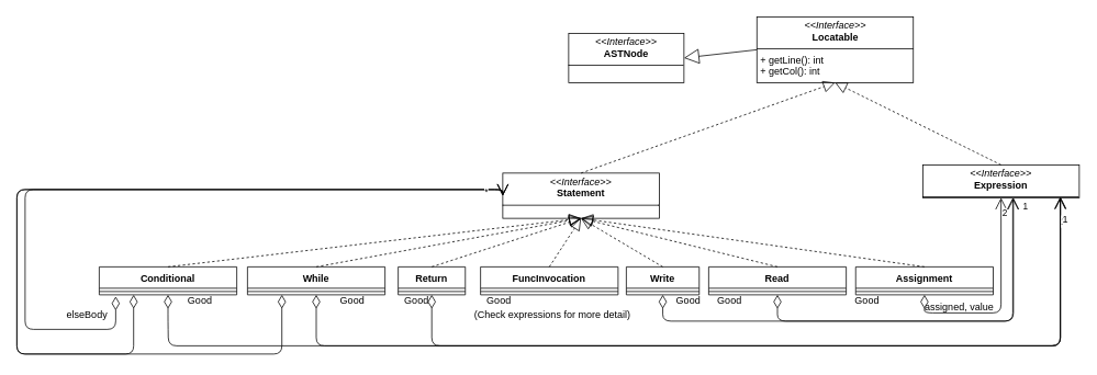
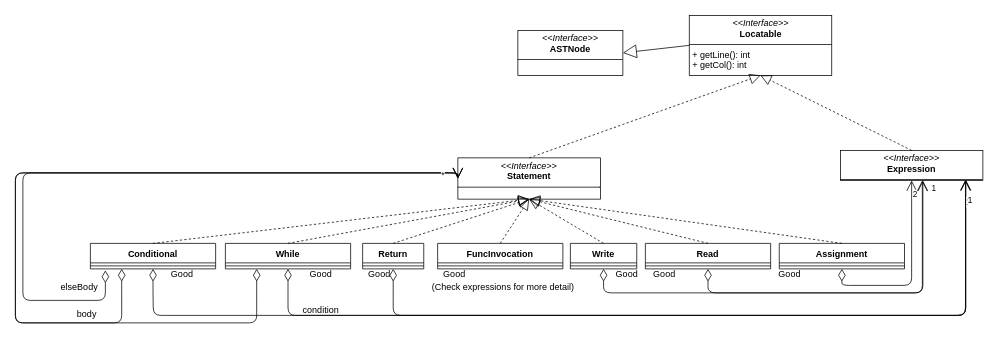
  <mxCell id="0" />
  <mxCell id="1" parent="0" />
  <mxCell id="2" value="Assignment" style="swimlane;fontStyle=1;align=center;verticalAlign=top;childLayout=stackLayout;horizontal=1;startSize=26;horizontalStack=0;resizeParent=1;resizeParentMax=0;resizeLast=0;collapsible=1;marginBottom=0;" parent="1" vertex="1"><mxGeometry x="1038.5" y="324" width="167" height="34" as="geometry"><mxRectangle x="300" y="334" width="100" height="30" as="alternateBounds" /></mxGeometry></mxCell>
  <mxCell id="3" value="" style="line;strokeWidth=1;fillColor=none;align=left;verticalAlign=middle;spacingTop=-1;spacingLeft=3;spacingRight=3;rotatable=0;labelPosition=right;points=[];portConstraint=eastwest;" parent="2" vertex="1"><mxGeometry y="26" width="167" height="8" as="geometry" /></mxCell>
  <mxCell id="4" value="&lt;p style=&quot;margin:0px;margin-top:4px;text-align:center;&quot;&gt;&lt;i&gt;&amp;lt;&amp;lt;Interface&amp;gt;&amp;gt;&lt;/i&gt;&lt;br&gt;&lt;b&gt;Expression&lt;/b&gt;&lt;/p&gt;&lt;hr size=&quot;1&quot; style=&quot;border-style:solid;&quot;&gt;&lt;p style=&quot;margin:0px;margin-left:4px;&quot;&gt;&lt;br&gt;&lt;/p&gt;" style="verticalAlign=top;align=left;overflow=fill;html=1;whiteSpace=wrap;" parent="1" vertex="1"><mxGeometry x="1120" y="200" width="190" height="40" as="geometry" /></mxCell>
  <mxCell id="5" value="2" style="endArrow=open;html=1;endSize=12;startArrow=diamondThin;startSize=14;startFill=0;edgeStyle=orthogonalEdgeStyle;align=left;verticalAlign=bottom;exitX=0.5;exitY=1;exitDx=0;exitDy=0;entryX=0.5;entryY=1;entryDx=0;entryDy=0;" parent="1" source="2" target="4" edge="1"><mxGeometry x="0.78" relative="1" as="geometry"><mxPoint x="1097" y="389" as="sourcePoint" /><mxPoint x="1167" y="480" as="targetPoint" /><mxPoint as="offset" /><Array as="points"><mxPoint x="1122" y="380" /><mxPoint x="1215" y="380" /></Array></mxGeometry></mxCell>
  <mxCell id="6" value="&lt;p style=&quot;margin:0px;margin-top:4px;text-align:center;&quot;&gt;&lt;i&gt;&amp;lt;&amp;lt;Interface&amp;gt;&amp;gt;&lt;/i&gt;&lt;br&gt;&lt;b&gt;Statement&lt;/b&gt;&lt;/p&gt;&lt;hr size=&quot;1&quot; style=&quot;border-style:solid;&quot;&gt;&lt;p style=&quot;margin:0px;margin-left:4px;&quot;&gt;&lt;br&gt;&lt;/p&gt;" style="verticalAlign=top;align=left;overflow=fill;html=1;whiteSpace=wrap;" parent="1" vertex="1"><mxGeometry x="610" y="210" width="190" height="55" as="geometry" /></mxCell>
  <mxCell id="7" value="" style="endArrow=block;dashed=1;endFill=0;endSize=12;html=1;entryX=0.5;entryY=1;entryDx=0;entryDy=0;exitX=0.5;exitY=0;exitDx=0;exitDy=0;" parent="1" source="2" target="6" edge="1"><mxGeometry width="160" relative="1" as="geometry"><mxPoint x="880" y="460" as="sourcePoint" /><mxPoint x="1040" y="460" as="targetPoint" /></mxGeometry></mxCell>
  <mxCell id="8" value="&lt;p style=&quot;margin:0px;margin-top:4px;text-align:center;&quot;&gt;&lt;i&gt;&amp;lt;&amp;lt;Interface&amp;gt;&amp;gt;&lt;/i&gt;&lt;br&gt;&lt;b&gt;ASTNode&lt;/b&gt;&lt;/p&gt;&lt;hr size=&quot;1&quot; style=&quot;border-style:solid;&quot;&gt;&lt;p style=&quot;margin:0px;margin-left:4px;&quot;&gt;&lt;br&gt;&lt;/p&gt;" style="verticalAlign=top;align=left;overflow=fill;html=1;whiteSpace=wrap;" parent="1" vertex="1"><mxGeometry x="690" y="40" width="140" height="60" as="geometry" /></mxCell>
  <mxCell id="9" value="" style="endArrow=block;endSize=16;endFill=0;html=1;entryX=1;entryY=0.5;entryDx=0;entryDy=0;exitX=0;exitY=0.5;exitDx=0;exitDy=0;" parent="1" source="10" target="8" edge="1"><mxGeometry width="160" relative="1" as="geometry"><mxPoint x="1158.5" y="129.66" as="sourcePoint" /><mxPoint x="1318.5" y="129.66" as="targetPoint" /></mxGeometry></mxCell>
  <mxCell id="10" value="&lt;p style=&quot;margin:0px;margin-top:4px;text-align:center;&quot;&gt;&lt;i&gt;&amp;lt;&amp;lt;Interface&amp;gt;&amp;gt;&lt;/i&gt;&lt;br&gt;&lt;b&gt;Locatable&lt;/b&gt;&lt;/p&gt;&lt;div&gt;&lt;hr size=&quot;1&quot; style=&quot;border-style:solid;&quot;&gt;&lt;p style=&quot;margin:0px;margin-left:4px;&quot;&gt;+ getLine(): int&lt;/p&gt;&lt;p style=&quot;margin:0px;margin-left:4px;&quot;&gt;+ getCol(): int&lt;/p&gt;&lt;/div&gt;" style="verticalAlign=top;align=left;overflow=fill;html=1;whiteSpace=wrap;" parent="1" vertex="1"><mxGeometry x="918.5" y="20" width="190" height="80" as="geometry" /></mxCell>
  <mxCell id="11" value="" style="endArrow=block;dashed=1;endFill=0;endSize=12;html=1;entryX=0.5;entryY=1;entryDx=0;entryDy=0;exitX=0.5;exitY=0;exitDx=0;exitDy=0;" parent="1" source="6" target="10" edge="1"><mxGeometry width="160" relative="1" as="geometry"><mxPoint x="1024" y="360" as="sourcePoint" /><mxPoint x="1024" y="310" as="targetPoint" /></mxGeometry></mxCell>
  <mxCell id="12" value="" style="endArrow=block;dashed=1;endFill=0;endSize=12;html=1;entryX=0.5;entryY=1;entryDx=0;entryDy=0;exitX=0.5;exitY=0;exitDx=0;exitDy=0;" parent="1" source="4" target="10" edge="1"><mxGeometry width="160" relative="1" as="geometry"><mxPoint x="1024" y="210" as="sourcePoint" /><mxPoint x="1024" y="180" as="targetPoint" /></mxGeometry></mxCell>
  <mxCell id="13" value="Read" style="swimlane;fontStyle=1;align=center;verticalAlign=top;childLayout=stackLayout;horizontal=1;startSize=26;horizontalStack=0;resizeParent=1;resizeParentMax=0;resizeLast=0;collapsible=1;marginBottom=0;" parent="1" vertex="1"><mxGeometry x="860" y="324" width="167" height="34" as="geometry"><mxRectangle x="121.5" y="334" width="70" height="30" as="alternateBounds" /></mxGeometry></mxCell>
  <mxCell id="14" value="" style="line;strokeWidth=1;fillColor=none;align=left;verticalAlign=middle;spacingTop=-1;spacingLeft=3;spacingRight=3;rotatable=0;labelPosition=right;points=[];portConstraint=eastwest;" parent="13" vertex="1"><mxGeometry y="26" width="167" height="8" as="geometry" /></mxCell>
  <mxCell id="15" value="1" style="endArrow=open;html=1;endSize=12;startArrow=diamondThin;startSize=14;startFill=0;edgeStyle=orthogonalEdgeStyle;align=left;verticalAlign=bottom;exitX=0.5;exitY=1;exitDx=0;exitDy=0;" parent="1" source="13" edge="1"><mxGeometry x="0.915" y="-10" relative="1" as="geometry"><mxPoint x="1107" y="307" as="sourcePoint" /><mxPoint x="1230" y="240" as="targetPoint" /><mxPoint as="offset" /><Array as="points"><mxPoint x="944" y="390" /><mxPoint x="1230" y="390" /></Array></mxGeometry></mxCell>
  <mxCell id="16" value="" style="endArrow=block;dashed=1;endFill=0;endSize=12;html=1;entryX=0.5;entryY=1;entryDx=0;entryDy=0;exitX=0.5;exitY=0;exitDx=0;exitDy=0;" parent="1" source="13" target="6" edge="1"><mxGeometry width="160" relative="1" as="geometry"><mxPoint x="834.86" y="260" as="sourcePoint" /><mxPoint x="834.86" y="220" as="targetPoint" /></mxGeometry></mxCell>
  <mxCell id="17" value="FuncInvocation" style="swimlane;fontStyle=1;align=center;verticalAlign=top;childLayout=stackLayout;horizontal=1;startSize=26;horizontalStack=0;resizeParent=1;resizeParentMax=0;resizeLast=0;collapsible=1;marginBottom=0;" parent="1" vertex="1"><mxGeometry x="583" y="324" width="167" height="34" as="geometry" /></mxCell>
  <mxCell id="18" value="" style="line;strokeWidth=1;fillColor=none;align=left;verticalAlign=middle;spacingTop=-1;spacingLeft=3;spacingRight=3;rotatable=0;labelPosition=right;points=[];portConstraint=eastwest;" parent="17" vertex="1"><mxGeometry y="26" width="167" height="8" as="geometry" /></mxCell>
  <mxCell id="19" value="" style="endArrow=block;dashed=1;endFill=0;endSize=12;html=1;entryX=0.5;entryY=1;entryDx=0;entryDy=0;exitX=0.5;exitY=0;exitDx=0;exitDy=0;" parent="1" source="17" target="6" edge="1"><mxGeometry width="160" relative="1" as="geometry"><mxPoint x="845" y="334" as="sourcePoint" /><mxPoint x="1024" y="250" as="targetPoint" /></mxGeometry></mxCell>
  <mxCell id="20" value="While" style="swimlane;fontStyle=1;align=center;verticalAlign=top;childLayout=stackLayout;horizontal=1;startSize=26;horizontalStack=0;resizeParent=1;resizeParentMax=0;resizeLast=0;collapsible=1;marginBottom=0;" parent="1" vertex="1"><mxGeometry x="300" y="324" width="167" height="34" as="geometry" /></mxCell>
  <mxCell id="21" value="" style="line;strokeWidth=1;fillColor=none;align=left;verticalAlign=middle;spacingTop=-1;spacingLeft=3;spacingRight=3;rotatable=0;labelPosition=right;points=[];portConstraint=eastwest;" parent="20" vertex="1"><mxGeometry y="26" width="167" height="8" as="geometry" /></mxCell>
  <mxCell id="22" value="" style="endArrow=open;html=1;endSize=12;startArrow=diamondThin;startSize=14;startFill=0;edgeStyle=orthogonalEdgeStyle;align=left;verticalAlign=bottom;exitX=0.5;exitY=1;exitDx=0;exitDy=0;entryX=0.88;entryY=0.979;entryDx=0;entryDy=0;entryPerimeter=0;" parent="1" source="20" target="4" edge="1"><mxGeometry x="0.859" y="1" relative="1" as="geometry"><mxPoint x="484" y="394" as="sourcePoint" /><mxPoint x="1273" y="250" as="targetPoint" /><mxPoint as="offset" /><Array as="points"><mxPoint x="384" y="420" /><mxPoint x="1287" y="420" /></Array></mxGeometry></mxCell>
  <mxCell id="23" value="1" style="edgeLabel;html=1;align=center;verticalAlign=middle;resizable=0;points=[];fontSize=12;" parent="22" connectable="0" vertex="1"><mxGeometry x="0.948" y="-3" relative="1" as="geometry"><mxPoint as="offset" /></mxGeometry></mxCell>
  <mxCell id="24" value="" style="endArrow=block;dashed=1;endFill=0;endSize=12;html=1;entryX=0.5;entryY=1;entryDx=0;entryDy=0;exitX=0.5;exitY=0;exitDx=0;exitDy=0;" parent="1" source="20" target="6" edge="1"><mxGeometry width="160" relative="1" as="geometry"><mxPoint x="484" y="334" as="sourcePoint" /><mxPoint x="1024" y="250" as="targetPoint" /></mxGeometry></mxCell>
  <mxCell id="25" value="Conditional" style="swimlane;fontStyle=1;align=center;verticalAlign=top;childLayout=stackLayout;horizontal=1;startSize=26;horizontalStack=0;resizeParent=1;resizeParentMax=0;resizeLast=0;collapsible=1;marginBottom=0;" parent="1" vertex="1"><mxGeometry x="120" y="324" width="167" height="34" as="geometry" /></mxCell>
  <mxCell id="26" value="" style="line;strokeWidth=1;fillColor=none;align=left;verticalAlign=middle;spacingTop=-1;spacingLeft=3;spacingRight=3;rotatable=0;labelPosition=right;points=[];portConstraint=eastwest;" parent="25" vertex="1"><mxGeometry y="26" width="167" height="8" as="geometry" /></mxCell>
  <mxCell id="27" value="" style="endArrow=open;html=1;endSize=12;startArrow=diamondThin;startSize=14;startFill=0;edgeStyle=orthogonalEdgeStyle;align=left;verticalAlign=bottom;exitX=0.25;exitY=1;exitDx=0;exitDy=0;entryX=0;entryY=0.5;entryDx=0;entryDy=0;" parent="1" source="20" target="6" edge="1"><mxGeometry x="0.859" y="1" relative="1" as="geometry"><mxPoint x="491" y="368" as="sourcePoint" /><mxPoint x="1297" y="249" as="targetPoint" /><mxPoint as="offset" /><Array as="points"><mxPoint x="342" y="430" /><mxPoint x="20" y="430" /><mxPoint x="20" y="230" /></Array></mxGeometry></mxCell>
  <mxCell id="28" value="" style="endArrow=block;dashed=1;endFill=0;endSize=12;html=1;entryX=0.5;entryY=1;entryDx=0;entryDy=0;exitX=0.5;exitY=0;exitDx=0;exitDy=0;" parent="1" source="25" target="6" edge="1"><mxGeometry width="160" relative="1" as="geometry"><mxPoint x="491" y="334" as="sourcePoint" /><mxPoint x="1024" y="250" as="targetPoint" /></mxGeometry></mxCell>
  <mxCell id="29" value="" style="endArrow=open;html=1;endSize=12;startArrow=diamondThin;startSize=14;startFill=0;edgeStyle=orthogonalEdgeStyle;align=left;verticalAlign=bottom;exitX=0.5;exitY=1;exitDx=0;exitDy=0;entryX=0.878;entryY=0.994;entryDx=0;entryDy=0;entryPerimeter=0;" parent="1" source="25" target="4" edge="1"><mxGeometry x="0.859" y="1" relative="1" as="geometry"><mxPoint x="491" y="368" as="sourcePoint" /><mxPoint x="1297" y="249" as="targetPoint" /><mxPoint as="offset" /><Array as="points"><mxPoint x="204" y="390" /><mxPoint x="204" y="390" /><mxPoint x="204" y="420" /><mxPoint x="1287" y="420" /></Array></mxGeometry></mxCell>
  <mxCell id="30" value="" style="endArrow=open;html=1;endSize=12;startArrow=diamondThin;startSize=14;startFill=0;edgeStyle=orthogonalEdgeStyle;align=left;verticalAlign=bottom;entryX=0;entryY=0.5;entryDx=0;entryDy=0;exitX=0.25;exitY=1;exitDx=0;exitDy=0;" parent="1" source="25" target="6" edge="1"><mxGeometry x="0.859" y="1" relative="1" as="geometry"><mxPoint x="260" y="360" as="sourcePoint" /><mxPoint x="918.5" y="250" as="targetPoint" /><mxPoint as="offset" /><Array as="points"><mxPoint x="162" y="430" /><mxPoint x="20" y="430" /><mxPoint x="20" y="230" /></Array></mxGeometry></mxCell>
  <mxCell id="31" value="Return" style="swimlane;fontStyle=1;align=center;verticalAlign=top;childLayout=stackLayout;horizontal=1;startSize=26;horizontalStack=0;resizeParent=1;resizeParentMax=0;resizeLast=0;collapsible=1;marginBottom=0;" parent="1" vertex="1"><mxGeometry x="483" y="324" width="81.5" height="34" as="geometry"><mxRectangle x="300" y="334" width="100" height="30" as="alternateBounds" /></mxGeometry></mxCell>
  <mxCell id="32" value="" style="line;strokeWidth=1;fillColor=none;align=left;verticalAlign=middle;spacingTop=-1;spacingLeft=3;spacingRight=3;rotatable=0;labelPosition=right;points=[];portConstraint=eastwest;" parent="31" vertex="1"><mxGeometry y="26" width="81.5" height="8" as="geometry" /></mxCell>
  <mxCell id="33" value="" style="endArrow=open;html=1;endSize=12;startArrow=diamondThin;startSize=14;startFill=0;edgeStyle=orthogonalEdgeStyle;align=left;verticalAlign=bottom;exitX=0.5;exitY=1;exitDx=0;exitDy=0;entryX=0.879;entryY=0.978;entryDx=0;entryDy=0;entryPerimeter=0;" parent="1" source="31" target="4" edge="1"><mxGeometry x="0.859" y="1" relative="1" as="geometry"><mxPoint x="490" y="368" as="sourcePoint" /><mxPoint x="1290" y="240" as="targetPoint" /><mxPoint as="offset" /><Array as="points"><mxPoint x="524" y="420" /><mxPoint x="1287" y="420" /></Array></mxGeometry></mxCell>
  <mxCell id="34" value="1" style="edgeLabel;html=1;align=center;verticalAlign=middle;resizable=0;points=[];fontSize=12;" parent="33" connectable="0" vertex="1"><mxGeometry x="0.948" y="-3" relative="1" as="geometry"><mxPoint x="2" as="offset" /></mxGeometry></mxCell>
  <mxCell id="35" value="" style="endArrow=block;dashed=1;endFill=0;endSize=12;html=1;entryX=0.5;entryY=1;entryDx=0;entryDy=0;exitX=0.5;exitY=0;exitDx=0;exitDy=0;" parent="1" source="31" target="6" edge="1"><mxGeometry width="160" relative="1" as="geometry"><mxPoint x="774" y="334" as="sourcePoint" /><mxPoint x="1024" y="250" as="targetPoint" /></mxGeometry></mxCell>
- <mxCell id="36" value="assigned, value" style="text;html=1;align=center;verticalAlign=middle;resizable=0;points=[];autosize=1;strokeColor=none;fillColor=none;" parent="1" vertex="1"><mxGeometry x="1108.5" y="358" width="110" height="30" as="geometry" /></mxCell>
  <mxCell id="37" value="Good" style="text;html=1;align=center;verticalAlign=middle;resizable=0;points=[];autosize=1;strokeColor=none;fillColor=none;" parent="1" vertex="1"><mxGeometry x="1027" y="350" width="50" height="30" as="geometry" /></mxCell>
  <mxCell id="38" value="Write" style="swimlane;fontStyle=1;align=center;verticalAlign=top;childLayout=stackLayout;horizontal=1;startSize=26;horizontalStack=0;resizeParent=1;resizeParentMax=0;resizeLast=0;collapsible=1;marginBottom=0;" parent="1" vertex="1"><mxGeometry x="760" y="324" width="88.5" height="34" as="geometry"><mxRectangle x="121.5" y="334" width="70" height="30" as="alternateBounds" /></mxGeometry></mxCell>
  <mxCell id="39" value="" style="line;strokeWidth=1;fillColor=none;align=left;verticalAlign=middle;spacingTop=-1;spacingLeft=3;spacingRight=3;rotatable=0;labelPosition=right;points=[];portConstraint=eastwest;" parent="38" vertex="1"><mxGeometry y="26" width="88.5" height="8" as="geometry" /></mxCell>
  <mxCell id="40" value="" style="endArrow=open;html=1;endSize=12;startArrow=diamondThin;startSize=14;startFill=0;edgeStyle=orthogonalEdgeStyle;align=left;verticalAlign=bottom;exitX=0.5;exitY=1;exitDx=0;exitDy=0;entryX=0.575;entryY=1;entryDx=0;entryDy=0;entryPerimeter=0;" parent="1" source="38" target="4" edge="1"><mxGeometry x="0.859" y="1" relative="1" as="geometry"><mxPoint x="954" y="368" as="sourcePoint" /><mxPoint x="1240" y="250" as="targetPoint" /><mxPoint as="offset" /><Array as="points"><mxPoint x="804" y="390" /><mxPoint x="1229" y="390" /><mxPoint x="1229" y="240" /></Array></mxGeometry></mxCell>
  <mxCell id="41" value="Good" style="text;html=1;align=center;verticalAlign=middle;resizable=0;points=[];autosize=1;strokeColor=none;fillColor=none;" parent="1" vertex="1"><mxGeometry x="860" y="350" width="50" height="30" as="geometry" /></mxCell>
  <mxCell id="42" value="Good" style="text;html=1;align=center;verticalAlign=middle;resizable=0;points=[];autosize=1;strokeColor=none;fillColor=none;" parent="1" vertex="1"><mxGeometry x="810" y="350" width="50" height="30" as="geometry" /></mxCell>
  <mxCell id="43" value="Good" style="text;html=1;align=center;verticalAlign=middle;resizable=0;points=[];autosize=1;strokeColor=none;fillColor=none;" parent="1" vertex="1"><mxGeometry x="480" y="350" width="50" height="30" as="geometry" /></mxCell>
+ <mxCell id="44" value="condition" style="text;html=1;align=center;verticalAlign=middle;resizable=0;points=[];autosize=1;strokeColor=none;fillColor=none;" parent="1" vertex="1"><mxGeometry x="392" y="398" width="70" height="30" as="geometry" /></mxCell>
  <mxCell id="45" value="Good" style="text;html=1;align=center;verticalAlign=middle;resizable=0;points=[];autosize=1;strokeColor=none;fillColor=none;" parent="1" vertex="1"><mxGeometry x="402" y="350" width="50" height="30" as="geometry" /></mxCell>
  <mxCell id="46" value="" style="endArrow=open;html=1;endSize=12;startArrow=diamondThin;startSize=14;startFill=0;edgeStyle=orthogonalEdgeStyle;align=left;verticalAlign=bottom;entryX=0;entryY=0.5;entryDx=0;entryDy=0;" parent="1" target="6" edge="1"><mxGeometry x="0.859" y="1" relative="1" as="geometry"><mxPoint x="140" y="360" as="sourcePoint" /><mxPoint x="610" y="230" as="targetPoint" /><mxPoint as="offset" /><Array as="points"><mxPoint x="140" y="400" /><mxPoint x="30" y="400" /><mxPoint x="30" y="230" /></Array></mxGeometry></mxCell>
  <mxCell id="47" value="*" style="edgeLabel;html=1;align=center;verticalAlign=middle;resizable=0;points=[];" parent="46" connectable="0" vertex="1"><mxGeometry x="0.938" y="-2" relative="1" as="geometry"><mxPoint as="offset" /></mxGeometry></mxCell>
+ <mxCell id="48" value="body" style="text;html=1;align=center;verticalAlign=middle;resizable=0;points=[];autosize=1;strokeColor=none;fillColor=none;" parent="1" vertex="1"><mxGeometry x="90" y="404" width="50" height="30" as="geometry" /></mxCell>
  <mxCell id="49" value="elseBody" style="text;html=1;align=center;verticalAlign=middle;resizable=0;points=[];autosize=1;strokeColor=none;fillColor=none;" parent="1" vertex="1"><mxGeometry x="70" y="368" width="70" height="30" as="geometry" /></mxCell>
  <mxCell id="50" value="Good" style="text;html=1;align=center;verticalAlign=middle;resizable=0;points=[];autosize=1;strokeColor=none;fillColor=none;" parent="1" vertex="1"><mxGeometry x="217" y="350" width="50" height="30" as="geometry" /></mxCell>
  <mxCell id="51" value="Good" style="text;html=1;align=center;verticalAlign=middle;resizable=0;points=[];autosize=1;strokeColor=none;fillColor=none;" parent="1" vertex="1"><mxGeometry x="580" y="350" width="50" height="30" as="geometry" /></mxCell>
  <mxCell id="52" value="(Check expressions for more detail)" style="text;html=1;align=center;verticalAlign=middle;resizable=0;points=[];autosize=1;strokeColor=none;fillColor=none;" parent="1" vertex="1"><mxGeometry x="564.5" y="368" width="210" height="30" as="geometry" /></mxCell>
  <mxCell id="53" value="" style="endArrow=block;dashed=1;endFill=0;endSize=12;html=1;entryX=0.5;entryY=1;entryDx=0;entryDy=0;exitX=0.5;exitY=0;exitDx=0;exitDy=0;" parent="1" source="38" target="6" edge="1"><mxGeometry width="160" relative="1" as="geometry"><mxPoint x="954" y="334" as="sourcePoint" /><mxPoint x="1024" y="250" as="targetPoint" /></mxGeometry></mxCell>
